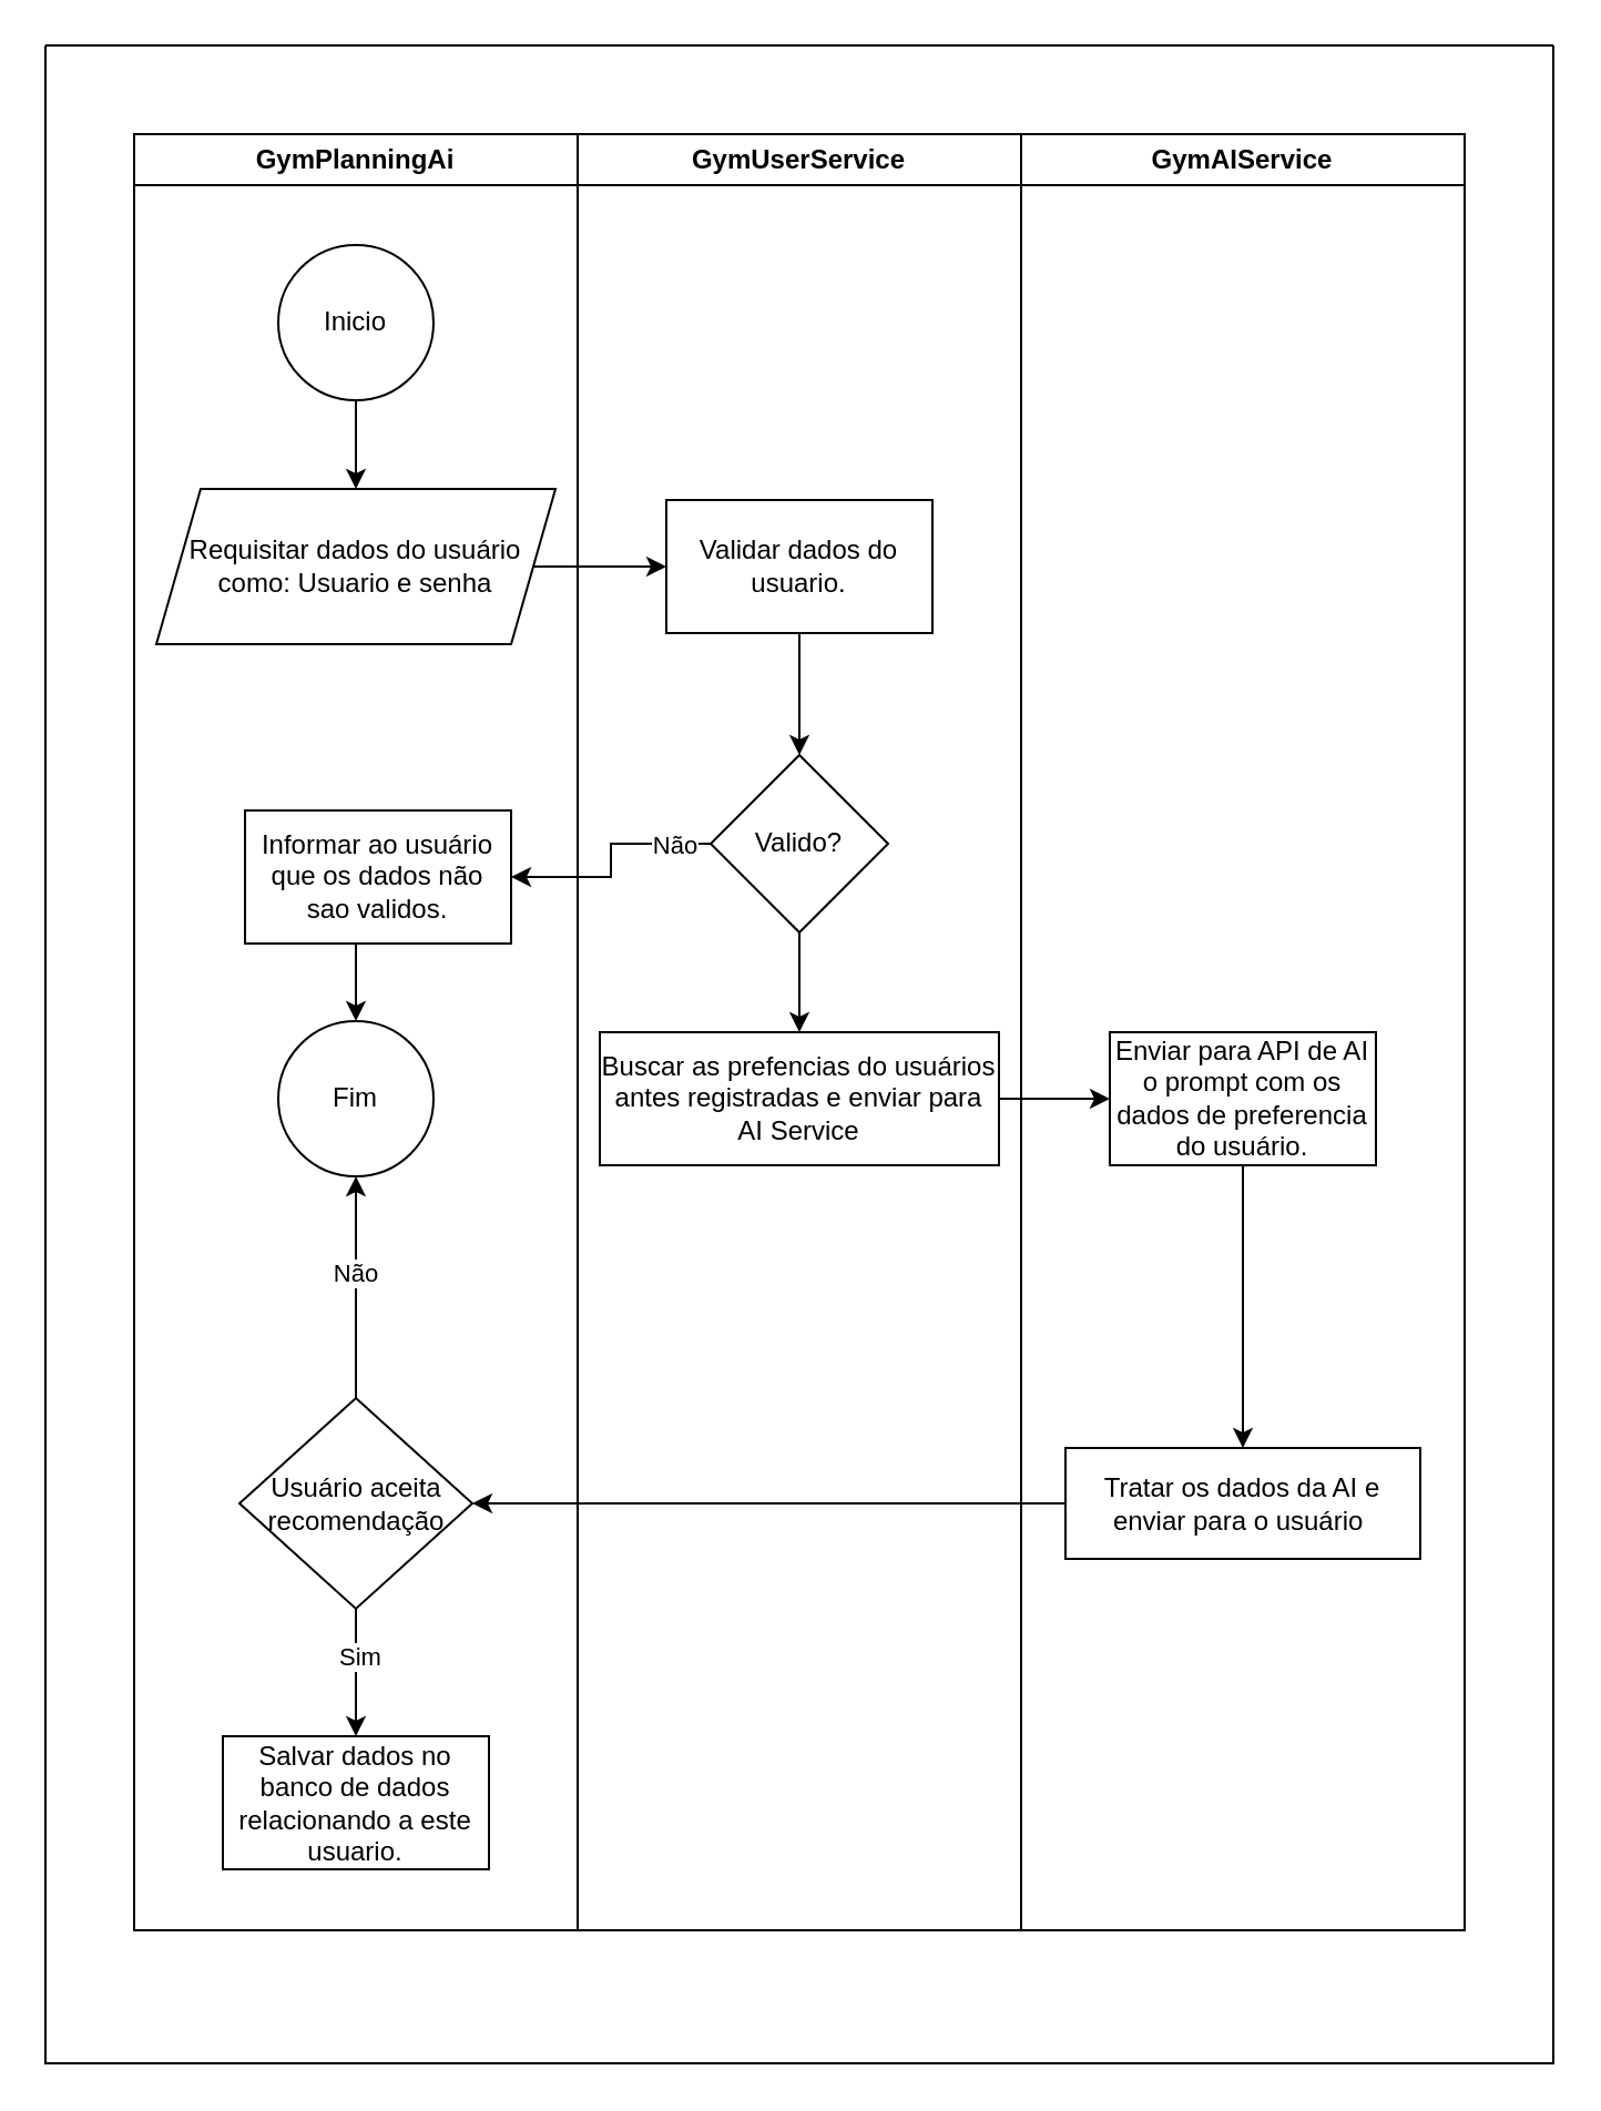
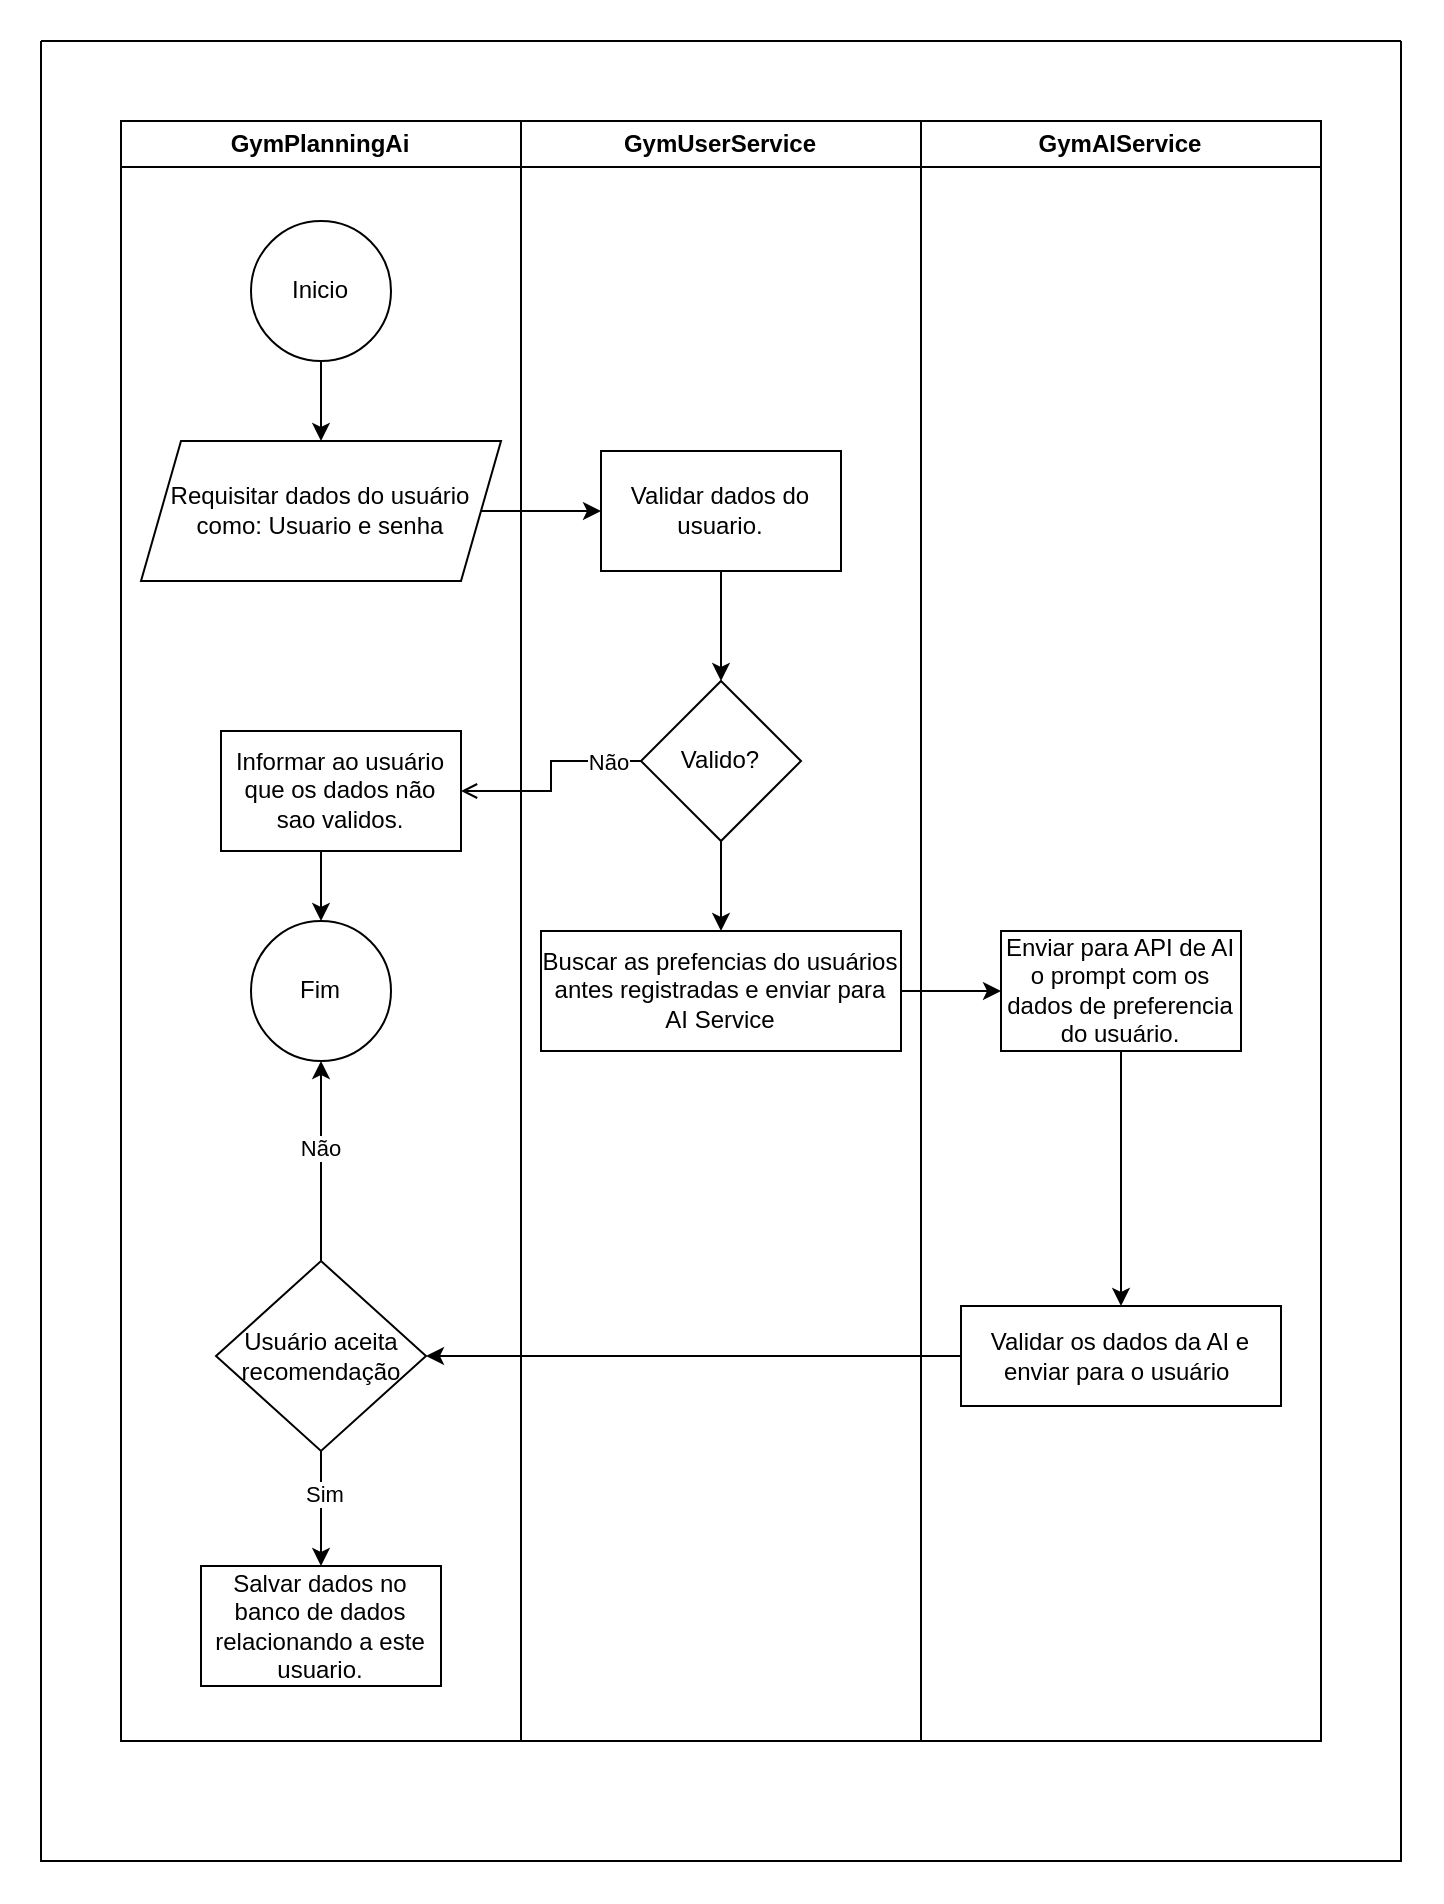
  <mxCell id="0" />
  <mxCell id="1" parent="0" />
  <mxCell id="2" value="GymPlanningAi" style="swimlane;whiteSpace=wrap;html=1;" vertex="1" parent="1"><mxGeometry x="60" y="60" width="200" height="810" as="geometry" /></mxCell>
  <mxCell id="3" value="GymUserService" style="swimlane;whiteSpace=wrap;html=1;" vertex="1" parent="1"><mxGeometry x="260" y="60" width="200" height="810" as="geometry" /></mxCell>
  <mxCell id="4" value="GymAIService" style="swimlane;whiteSpace=wrap;html=1;" vertex="1" parent="1"><mxGeometry x="460" y="60" width="200" height="810" as="geometry" /></mxCell>
  <mxCell id="5" value="" style="swimlane;startSize=0;" vertex="1" parent="1"><mxGeometry x="20" y="20" width="680" height="910" as="geometry" /></mxCell>
  <mxCell id="6" style="edgeStyle=orthogonalEdgeStyle;rounded=0;orthogonalLoop=1;jettySize=auto;html=1;exitX=1;exitY=0.5;exitDx=0;exitDy=0;entryX=0;entryY=0.5;entryDx=0;entryDy=0;" edge="1" parent="5" source="7" target="11"><mxGeometry relative="1" as="geometry" /></mxCell>
  <mxCell id="7" value="Requisitar dados do usuário como: Usuario e senha" style="shape=parallelogram;perimeter=parallelogramPerimeter;whiteSpace=wrap;html=1;fixedSize=1;" vertex="1" parent="5"><mxGeometry x="50" y="200" width="180" height="70" as="geometry" /></mxCell>
  <mxCell id="8" value="Inicio" style="ellipse;whiteSpace=wrap;html=1;aspect=fixed;" vertex="1" parent="5"><mxGeometry x="105" y="90" width="70" height="70" as="geometry" /></mxCell>
  <mxCell id="9" style="edgeStyle=orthogonalEdgeStyle;rounded=0;orthogonalLoop=1;jettySize=auto;html=1;exitX=0.5;exitY=1;exitDx=0;exitDy=0;entryX=0.5;entryY=0;entryDx=0;entryDy=0;" edge="1" parent="5" source="8" target="7"><mxGeometry relative="1" as="geometry" /></mxCell>
  <mxCell id="10" style="edgeStyle=orthogonalEdgeStyle;rounded=0;orthogonalLoop=1;jettySize=auto;html=1;entryX=0.5;entryY=0;entryDx=0;entryDy=0;" edge="1" parent="5" source="11" target="15"><mxGeometry relative="1" as="geometry" /></mxCell>
  <mxCell id="11" value="Validar dados do usuario." style="rounded=0;whiteSpace=wrap;html=1;" vertex="1" parent="5"><mxGeometry x="280" y="205" width="120" height="60" as="geometry" /></mxCell>
- <mxCell id="12" style="edgeStyle=orthogonalEdgeStyle;rounded=0;orthogonalLoop=1;jettySize=auto;html=1;exitX=0;exitY=0.5;exitDx=0;exitDy=0;entryX=1;entryY=0.5;entryDx=0;entryDy=0;" edge="1" parent="5" source="15" target="17"><mxGeometry relative="1" as="geometry" /></mxCell>
+ <mxCell id="12" style="edgeStyle=orthogonalEdgeStyle;rounded=0;orthogonalLoop=1;jettySize=auto;html=1;exitX=0;exitY=0.5;exitDx=0;exitDy=0;entryX=1;entryY=0.5;entryDx=0;entryDy=0;endArrow=open;" edge="1" parent="5" source="15" target="17"><mxGeometry relative="1" as="geometry" /></mxCell>
  <mxCell id="13" value="Não" style="edgeLabel;html=1;align=center;verticalAlign=middle;resizable=0;points=[];" vertex="1" connectable="0" parent="12"><mxGeometry x="-0.68" relative="1" as="geometry"><mxPoint as="offset" /></mxGeometry></mxCell>
  <mxCell id="14" style="edgeStyle=orthogonalEdgeStyle;rounded=0;orthogonalLoop=1;jettySize=auto;html=1;exitX=0.5;exitY=1;exitDx=0;exitDy=0;entryX=0.5;entryY=0;entryDx=0;entryDy=0;" edge="1" parent="5" source="15" target="20"><mxGeometry relative="1" as="geometry" /></mxCell>
  <mxCell id="15" value="Valido?" style="rhombus;whiteSpace=wrap;html=1;" vertex="1" parent="5"><mxGeometry x="300" y="320" width="80" height="80" as="geometry" /></mxCell>
  <mxCell id="16" style="edgeStyle=orthogonalEdgeStyle;rounded=0;orthogonalLoop=1;jettySize=auto;html=1;exitX=0.5;exitY=1;exitDx=0;exitDy=0;entryX=0.5;entryY=0;entryDx=0;entryDy=0;" edge="1" parent="5" source="17" target="18"><mxGeometry relative="1" as="geometry" /></mxCell>
  <mxCell id="17" value="Informar ao usuário que os dados não sao validos." style="rounded=0;whiteSpace=wrap;html=1;" vertex="1" parent="5"><mxGeometry x="90" y="345" width="120" height="60" as="geometry" /></mxCell>
  <mxCell id="18" value="Fim" style="ellipse;whiteSpace=wrap;html=1;aspect=fixed;" vertex="1" parent="5"><mxGeometry x="105" y="440" width="70" height="70" as="geometry" /></mxCell>
  <mxCell id="19" style="edgeStyle=orthogonalEdgeStyle;rounded=0;orthogonalLoop=1;jettySize=auto;html=1;exitX=1;exitY=0.5;exitDx=0;exitDy=0;entryX=0;entryY=0.5;entryDx=0;entryDy=0;" edge="1" parent="5" source="20" target="22"><mxGeometry relative="1" as="geometry" /></mxCell>
  <mxCell id="20" value="Buscar as prefencias do usuários antes registradas e enviar para AI Service" style="rounded=0;whiteSpace=wrap;html=1;" vertex="1" parent="5"><mxGeometry x="250" y="445" width="180" height="60" as="geometry" /></mxCell>
  <mxCell id="21" style="edgeStyle=orthogonalEdgeStyle;rounded=0;orthogonalLoop=1;jettySize=auto;html=1;exitX=0.5;exitY=1;exitDx=0;exitDy=0;" edge="1" parent="5" source="22" target="24"><mxGeometry relative="1" as="geometry" /></mxCell>
  <mxCell id="22" value="Enviar para API de AI o prompt com os dados de preferencia do usuário." style="rounded=0;whiteSpace=wrap;html=1;" vertex="1" parent="5"><mxGeometry x="480" y="445" width="120" height="60" as="geometry" /></mxCell>
  <mxCell id="23" value="" style="edgeStyle=orthogonalEdgeStyle;rounded=0;orthogonalLoop=1;jettySize=auto;html=1;" edge="1" parent="5" source="24" target="29"><mxGeometry relative="1" as="geometry" /></mxCell>
- <mxCell id="24" value="Tratar os dados da AI e enviar para o usuário&amp;nbsp;" style="rounded=0;whiteSpace=wrap;html=1;" vertex="1" parent="5"><mxGeometry x="460" y="632.5" width="160" height="50" as="geometry" /></mxCell>
+ <mxCell id="24" value="Validar os dados da AI e enviar para o usuário&amp;nbsp;" style="rounded=0;whiteSpace=wrap;html=1;" vertex="1" parent="5"><mxGeometry x="460" y="632.5" width="160" height="50" as="geometry" /></mxCell>
  <mxCell id="25" value="" style="edgeStyle=orthogonalEdgeStyle;rounded=0;orthogonalLoop=1;jettySize=auto;html=1;" edge="1" parent="5" source="29" target="30"><mxGeometry relative="1" as="geometry" /></mxCell>
  <mxCell id="26" value="Sim" style="edgeLabel;html=1;align=center;verticalAlign=middle;resizable=0;points=[];" vertex="1" connectable="0" parent="25"><mxGeometry x="-0.287" y="1" relative="1" as="geometry"><mxPoint y="1" as="offset" /></mxGeometry></mxCell>
  <mxCell id="27" style="edgeStyle=orthogonalEdgeStyle;rounded=0;orthogonalLoop=1;jettySize=auto;html=1;exitX=0.5;exitY=0;exitDx=0;exitDy=0;entryX=0.5;entryY=1;entryDx=0;entryDy=0;" edge="1" parent="5" source="29" target="18"><mxGeometry relative="1" as="geometry" /></mxCell>
  <mxCell id="28" value="Não" style="edgeLabel;html=1;align=center;verticalAlign=middle;resizable=0;points=[];" vertex="1" connectable="0" parent="27"><mxGeometry x="0.14" y="1" relative="1" as="geometry"><mxPoint as="offset" /></mxGeometry></mxCell>
  <mxCell id="29" value="Usuário aceita recomendação" style="rhombus;whiteSpace=wrap;html=1;rounded=0;" vertex="1" parent="5"><mxGeometry x="87.5" y="610" width="105" height="95" as="geometry" /></mxCell>
  <mxCell id="30" value="Salvar dados no banco de dados relacionando a este usuario." style="whiteSpace=wrap;html=1;rounded=0;" vertex="1" parent="5"><mxGeometry x="80" y="762.5" width="120" height="60" as="geometry" /></mxCell>
